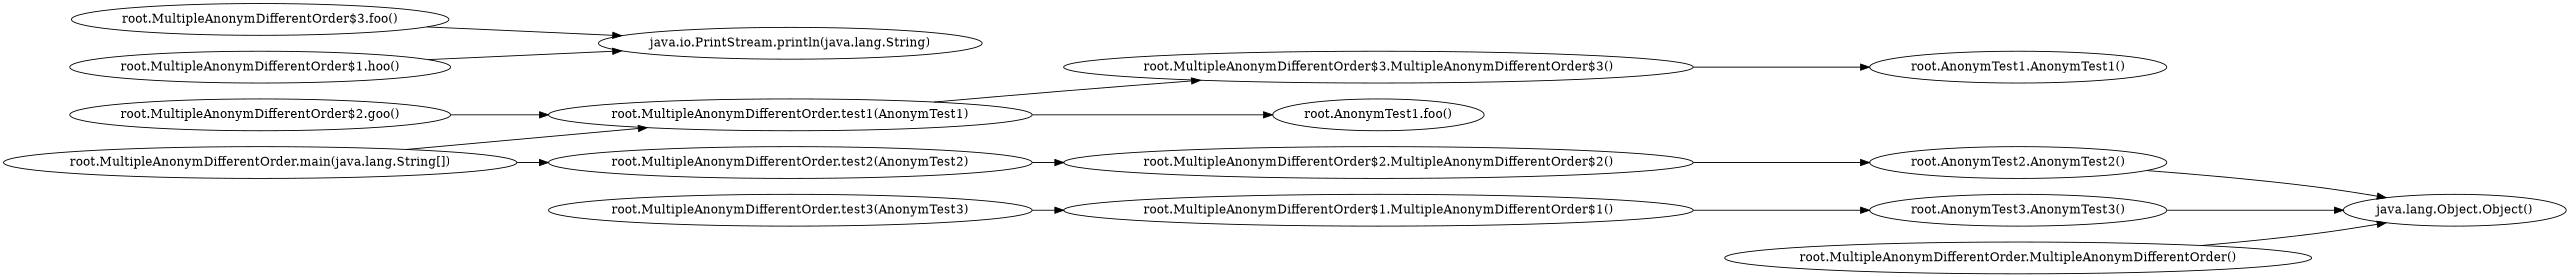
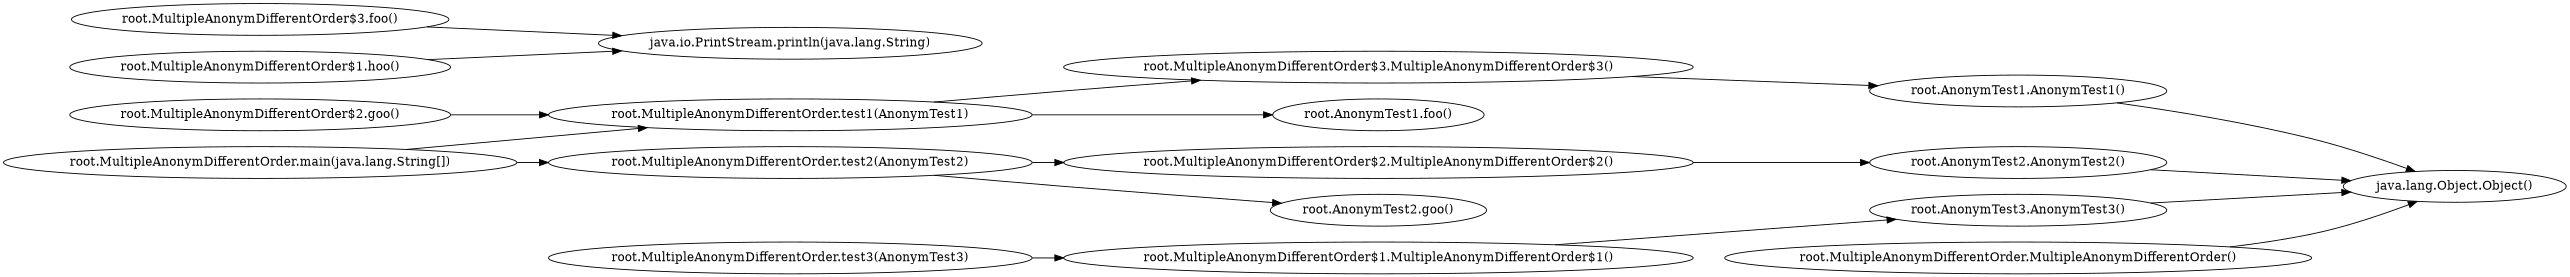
  digraph {
    rankdir=LR
    n1 [label="root.AnonymTest1.AnonymTest1()"]
    n2 [label="java.lang.Object.Object()"]
    n3 [label="root.AnonymTest2.AnonymTest2()"]
    n4 [label="root.AnonymTest3.AnonymTest3()"]
    n5 [label="root.MultipleAnonymDifferentOrder$1.MultipleAnonymDifferentOrder$1()"]
    n6 [label="root.MultipleAnonymDifferentOrder$2.MultipleAnonymDifferentOrder$2()"]
    n7 [label="root.MultipleAnonymDifferentOrder$3.MultipleAnonymDifferentOrder$3()"]
    n8 [label="root.MultipleAnonymDifferentOrder.MultipleAnonymDifferentOrder()"]
    n9 [label="root.AnonymTest1.foo()"]
    n10 [label="root.MultipleAnonymDifferentOrder$3.foo()"]
    n11 [label="java.io.PrintStream.println(java.lang.String)"]
+   n12 [label="root.AnonymTest2.goo()"]
    n13 [label="root.MultipleAnonymDifferentOrder$2.goo()"]
    n14 [label="root.MultipleAnonymDifferentOrder.test1(AnonymTest1)"]
    n15 [label="root.MultipleAnonymDifferentOrder$1.hoo()"]
    n16 [label="root.MultipleAnonymDifferentOrder.main(java.lang.String[])"]
    n17 [label="root.MultipleAnonymDifferentOrder.test2(AnonymTest2)"]
    n18 [label="root.MultipleAnonymDifferentOrder.test3(AnonymTest3)"]
+   n1 -> n2
    n3 -> n2
    n4 -> n2
    n5 -> n4
    n6 -> n3
    n7 -> n1
    n8 -> n2
    n10 -> n11
    n13 -> n14
    n14 -> n7
    n14 -> n9
    n15 -> n11
    n16 -> n14
    n16 -> n17
    n17 -> n6
+   n17 -> n12
    n18 -> n5
  }
